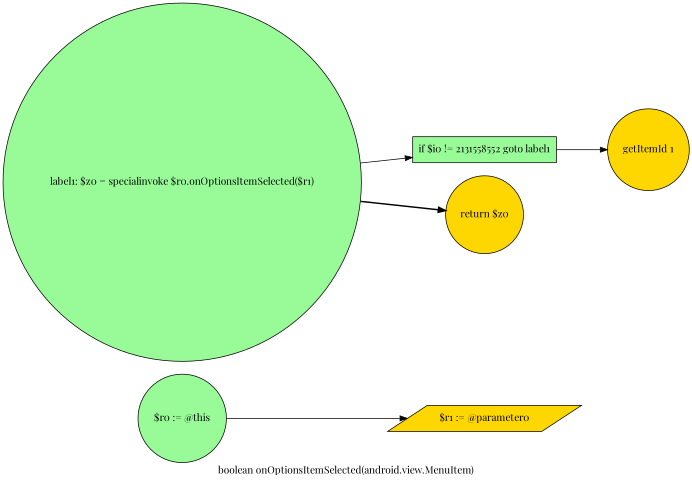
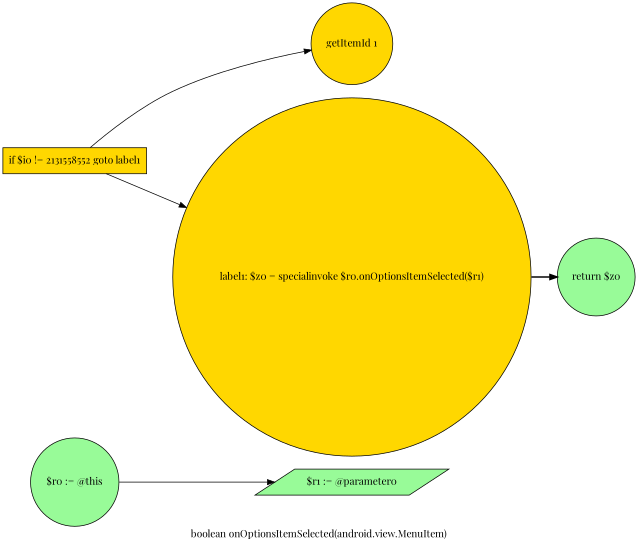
  digraph {
    fontname="Playfair Display"
    label="boolean onOptionsItemSelected(android.view.MenuItem)"
    rankdir=LR
    node [fillcolor=palegreen fontname="Playfair Display" shape=circle style=filled]
    edge [fontname="Playfair Display" style=solid]
    n1 [label="$r0 := @this"]
-   n2 [fillcolor=gold label="$r1 := @parameter0" shape=parallelogram]
-   n3 [label="if $i0 != 2131558552 goto label1" shape=box]
+   n2 [label="$r1 := @parameter0" shape=parallelogram]
+   n3 [fillcolor=gold label="if $i0 != 2131558552 goto label1" shape=box]
    n4 [fillcolor=gold label="getItemId 1"]
-   n5 [label="label1: $z0 = specialinvoke $r0.onOptionsItemSelected($r1)"]
-   n6 [fillcolor=gold label="return $z0"]
+   n5 [fillcolor=gold label="label1: $z0 = specialinvoke $r0.onOptionsItemSelected($r1)"]
+   n6 [label="return $z0"]
    n1 -> n2
    n3 -> n4
-   n5 -> n3
+   n3 -> n5
    n5 -> n6 [style=bold]
  }
